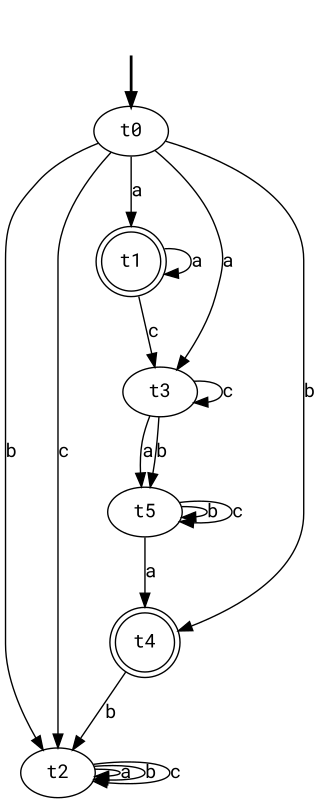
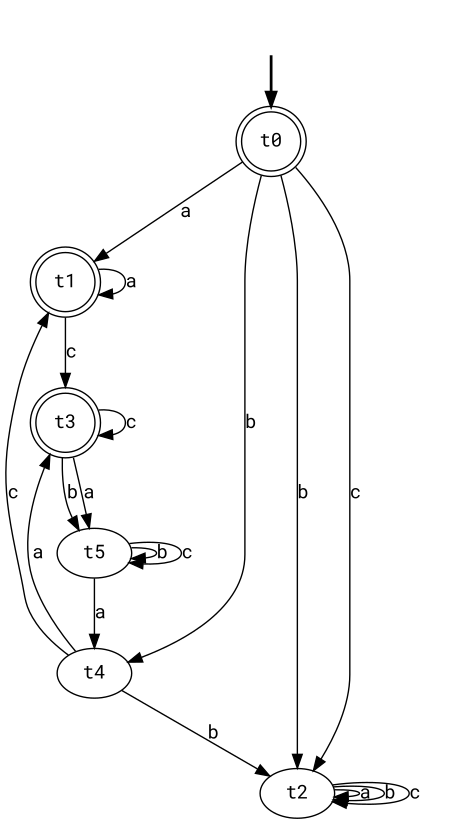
  digraph {
    fontname="Roboto Mono"
    node [fontname="Roboto Mono"]
    edge [fontname="Roboto Mono"]
    fake [style=invisible]
-   t0 [root=true]
+   t0 [root=true shape=doublecircle]
    t1 [shape=doublecircle]
    t2
-   t4 [shape=doublecircle]
-   t3
+   t4 [shape=ellipse]
+   t3 [shape=doublecircle]
    t5 [shape=ellipse]
    fake -> t0 [style=bold]
    t0 -> t1 [label=a]
    t0 -> t2 [label=b]
    t0 -> t2 [label=c]
    t0 -> t4 [label=b]
    t1 -> t1 [label=a]
    t1 -> t3 [label=c]
    t2 -> t2 [label=a]
    t2 -> t2 [label=b]
    t2 -> t2 [label=c]
+   t4 -> t1 [label=c]
    t4 -> t2 [label=b]
-   t0 -> t3 [label=a]
+   t4 -> t3 [label=a]
    t3 -> t3 [label=c]
    t3 -> t5 [label=a]
    t3 -> t5 [label=b]
    t5 -> t4 [label=a]
    t5 -> t5 [label=b]
    t5 -> t5 [label=c]
  }
